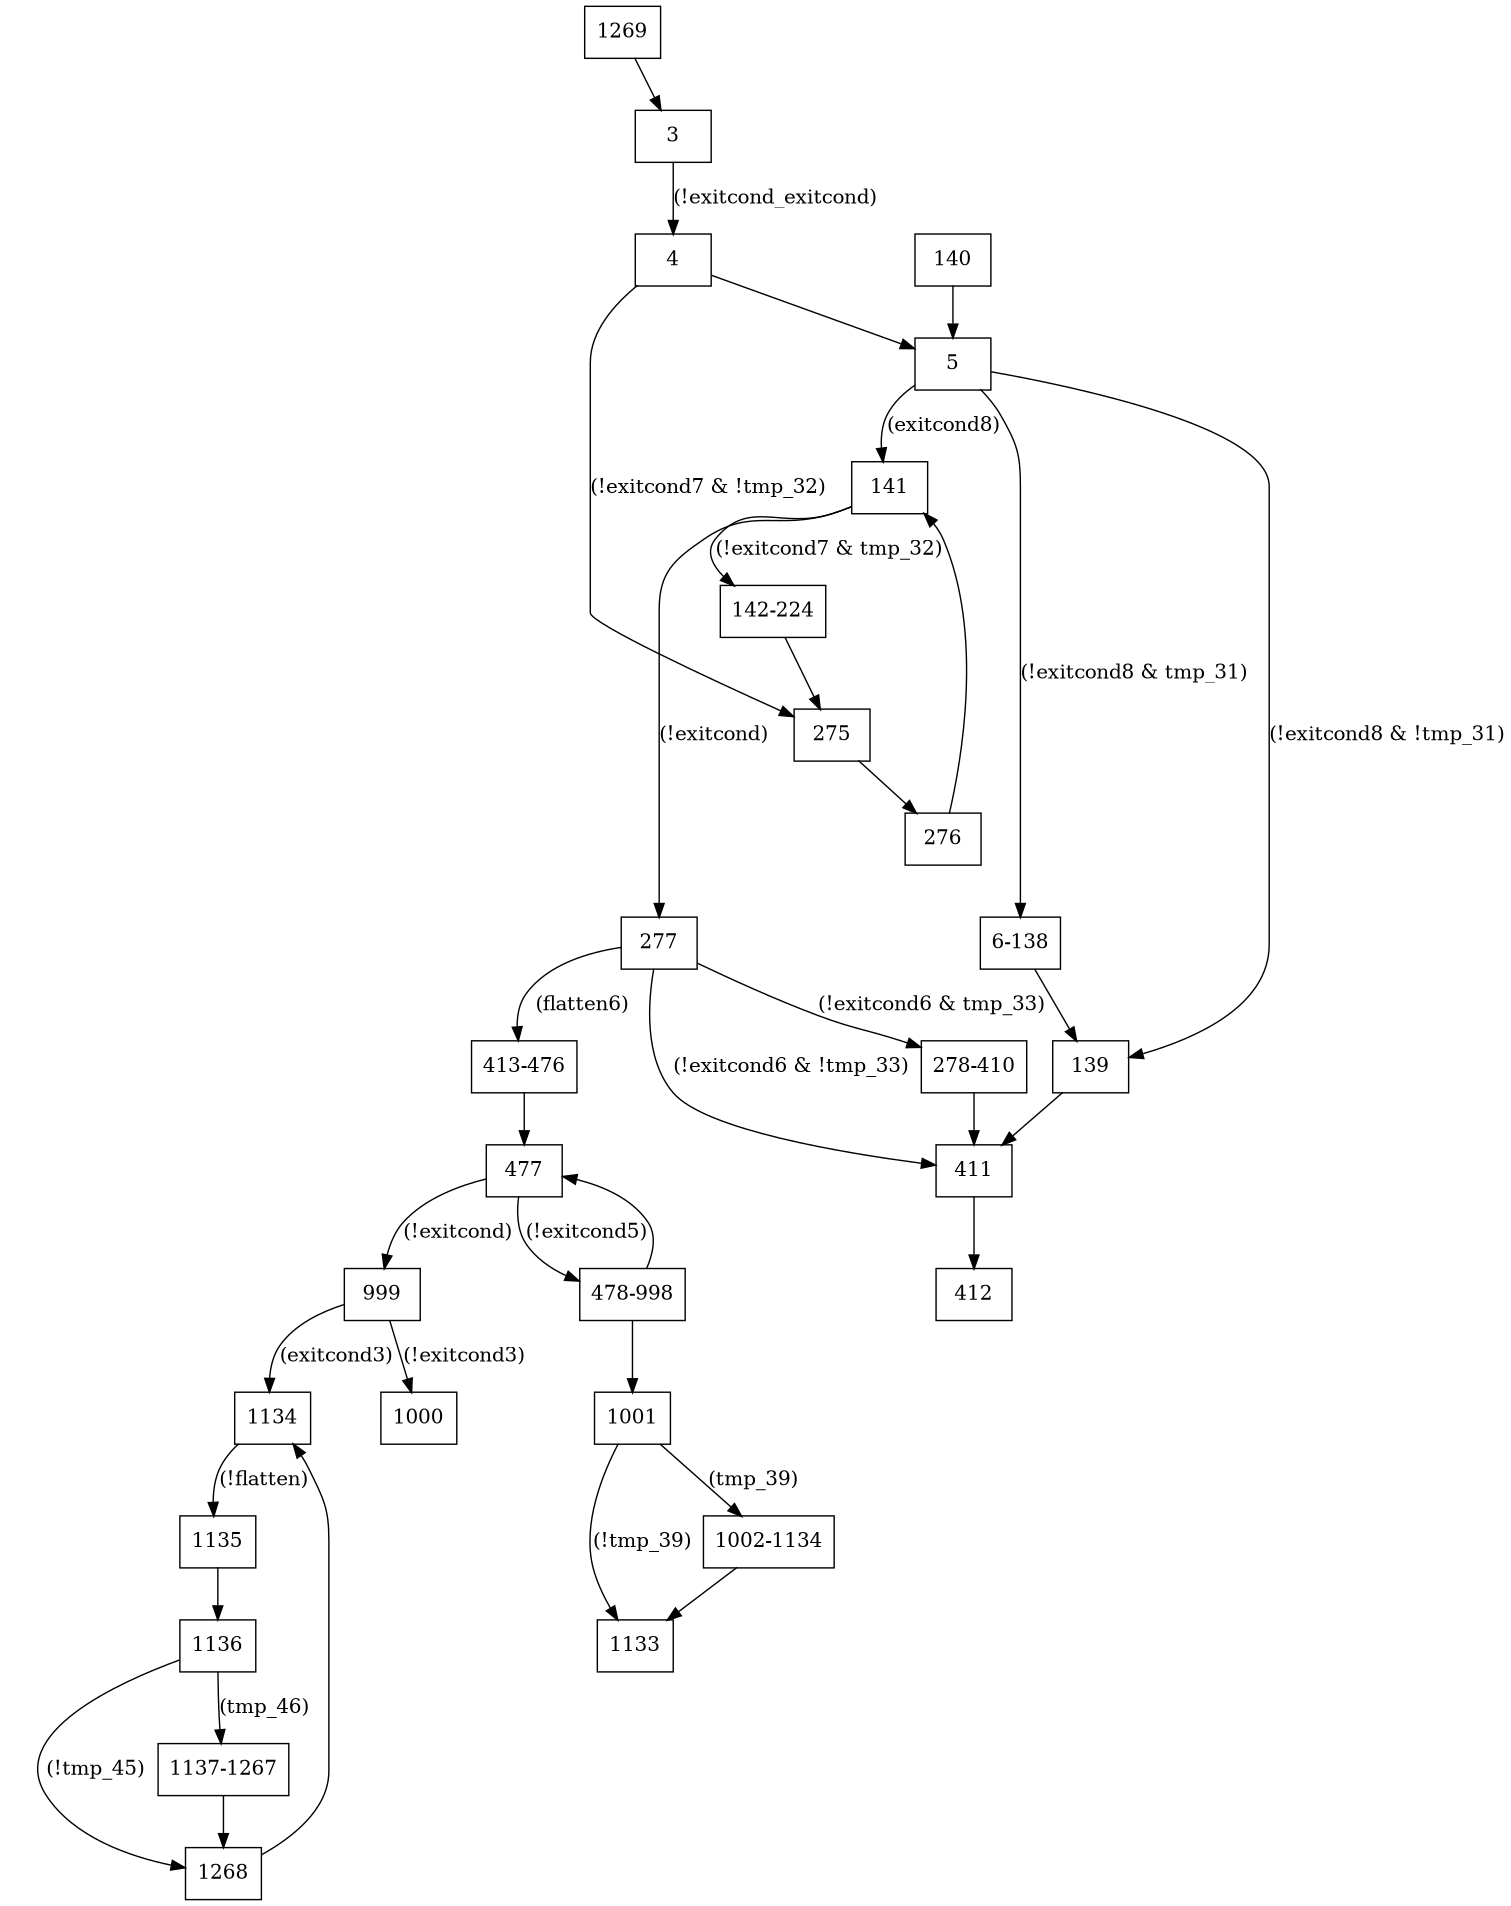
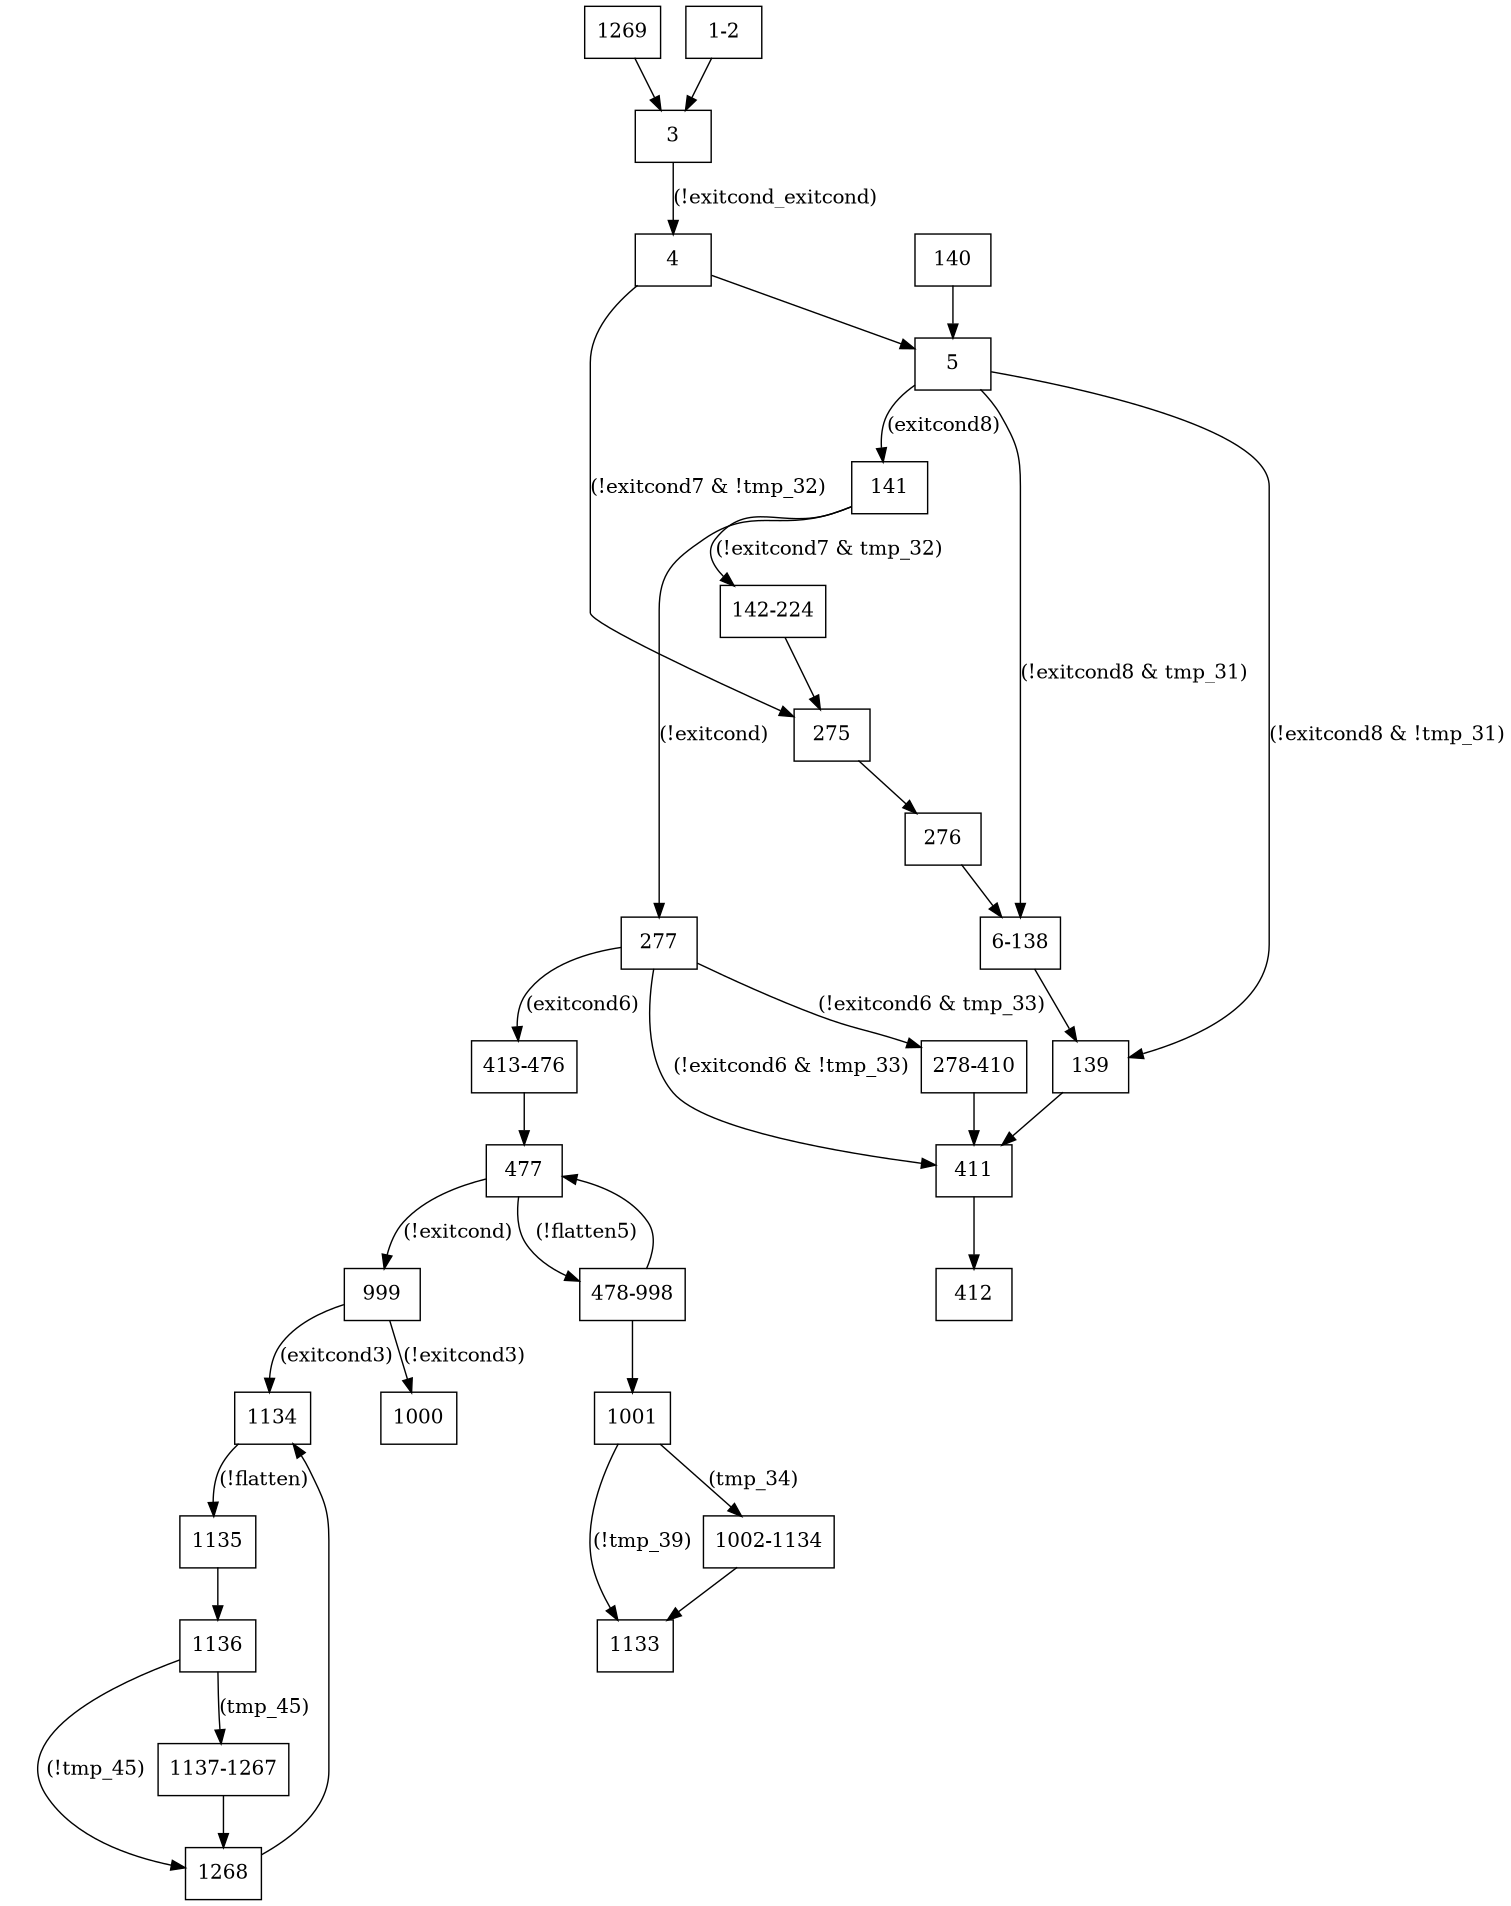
  digraph {
    node [shape=record]
    n1 [label=3]
    n2 [label=4]
    n3 [label=5]
    n4 [label=275]
    n5 [label=139]
    n6 [label=141]
    n7 [label="6-138"]
    n8 [label=411]
    n9 [label=277]
    n10 [label="142-224"]
    n11 [label=140]
    n12 [label=276]
    n13 [label="278-410"]
    n14 [label="413-476"]
    n15 [label=412]
    n16 [label=477]
    n17 [label=999]
    n18 [label="478-998"]
    n19 [label=1000]
    n20 [label=1134]
    n21 [label=1001]
    n22 [label=1135]
    n23 [label=1133]
    n24 [label="1002-1134"]
    n25 [label=1136]
    n26 [label=1269]
    n27 [label=1268]
    n28 [label="1137-1267"]
+   n29 [label="1-2"]
    n1 -> n2 [label="(!exitcond_exitcond)"]
    n2 -> n3
    n2 -> n4 [label="(!exitcond7 & !tmp_32)"]
    n3 -> n5 [label="(!exitcond8 & !tmp_31)"]
    n3 -> n6 [label="(exitcond8)"]
    n3 -> n7 [label="(!exitcond8 & tmp_31)"]
    n4 -> n12
    n5 -> n8
    n6 -> n9 [label="(!exitcond)"]
    n6 -> n10 [label="(!exitcond7 & tmp_32)"]
    n7 -> n5
    n8 -> n15
    n9 -> n8 [label="(!exitcond6 & !tmp_33)"]
    n9 -> n13 [label="(!exitcond6 & tmp_33)"]
-   n9 -> n14 [label="(flatten6)"]
+   n9 -> n14 [label="(exitcond6)"]
    n10 -> n4
    n11 -> n3
-   n12 -> n6
+   n12 -> n7
    n13 -> n8
    n14 -> n16
    n16 -> n17 [label="(!exitcond)"]
-   n16 -> n18 [label="(!exitcond5)"]
+   n16 -> n18 [label="(!flatten5)"]
    n17 -> n19 [label="(!exitcond3)"]
    n17 -> n20 [label="(exitcond3)"]
    n18 -> n16
    n18 -> n21
    n20 -> n22 [label="(!flatten)"]
    n21 -> n23 [label="(!tmp_39)"]
-   n21 -> n24 [label="(tmp_39)"]
+   n21 -> n24 [label="(tmp_34)"]
    n22 -> n25
    n24 -> n23
    n25 -> n27 [label="(!tmp_45)"]
-   n25 -> n28 [label="(tmp_46)"]
+   n25 -> n28 [label="(tmp_45)"]
    n26 -> n1
    n27 -> n20
    n28 -> n27
+   n29 -> n1
  }
